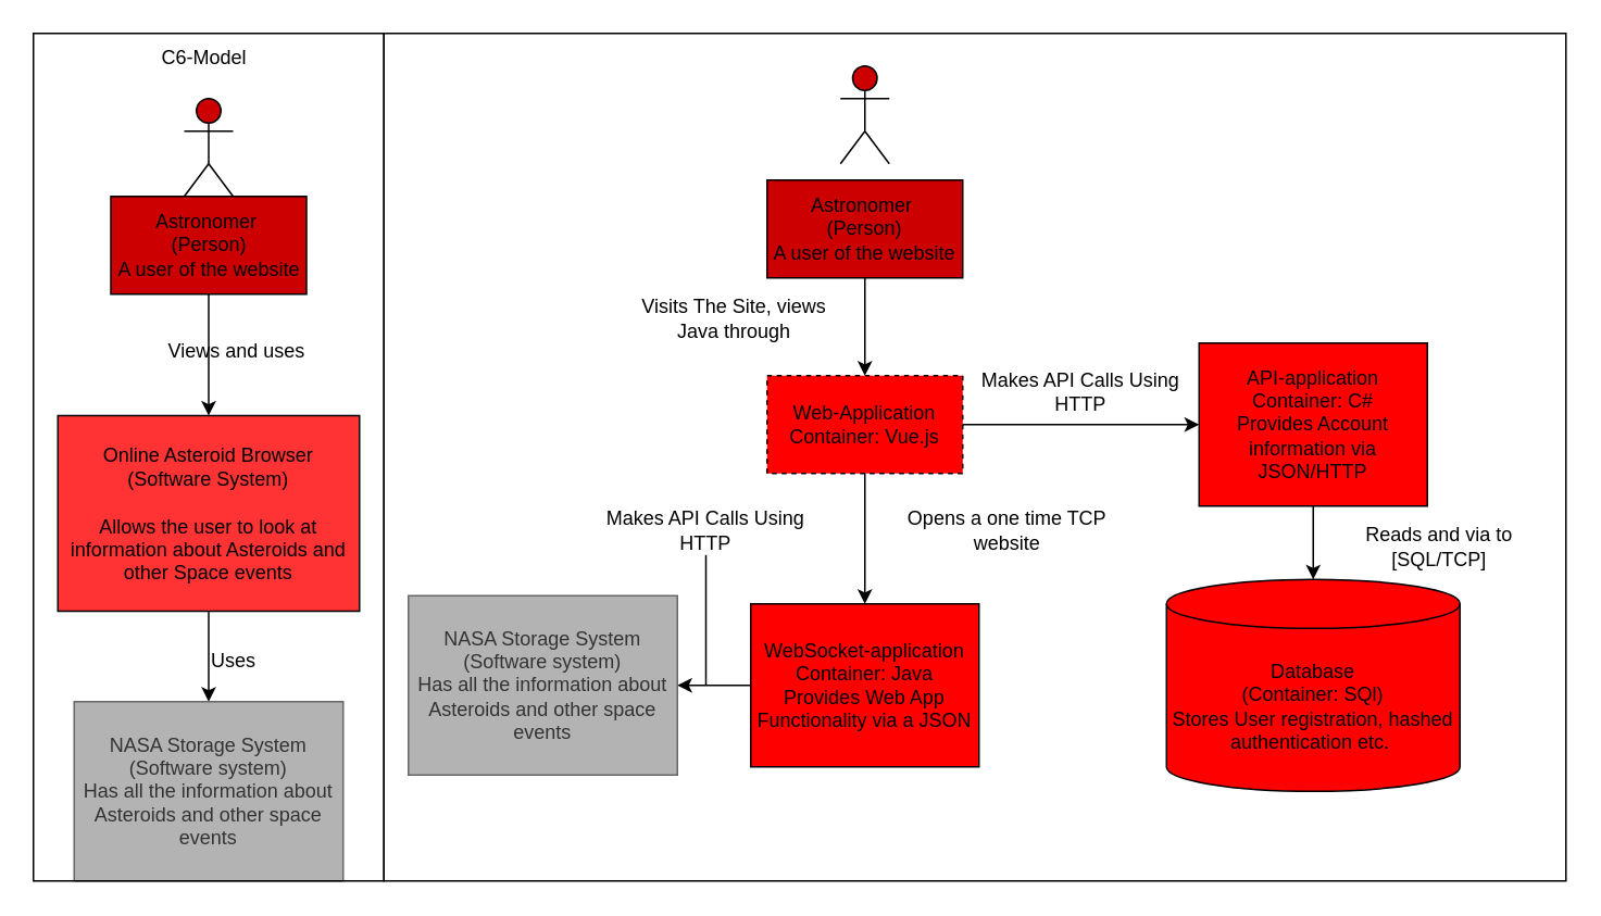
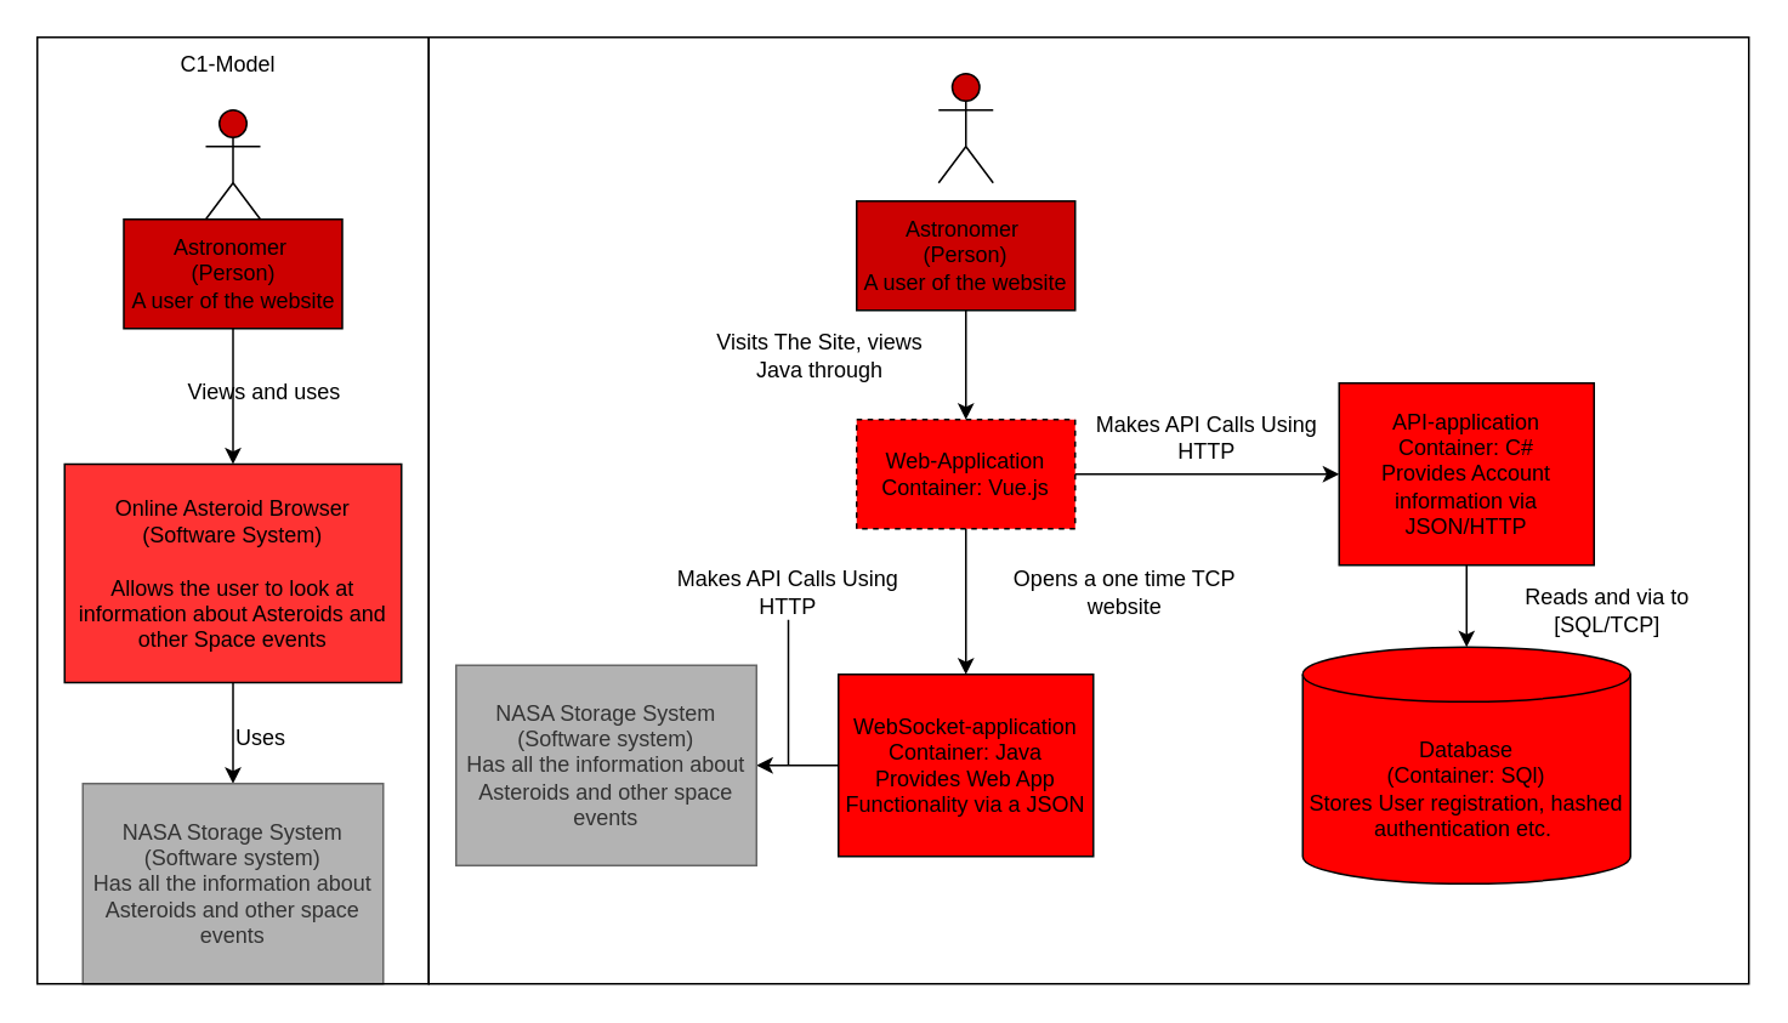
  <mxCell id="0" />
  <mxCell id="1" parent="0" />
  <mxCell id="2" style="edgeStyle=orthogonalEdgeStyle;rounded=0;orthogonalLoop=1;jettySize=auto;html=1;entryX=0.5;entryY=0;entryDx=0;entryDy=0;" parent="1" source="3" target="6" edge="1"><mxGeometry relative="1" as="geometry" /></mxCell>
  <mxCell id="3" value="Astronomer&amp;nbsp;&lt;br&gt;(Person)&lt;br&gt;A user of the website" style="rounded=0;whiteSpace=wrap;html=1;fillColor=#CC0000;" parent="1" vertex="1"><mxGeometry x="67.5" y="120" width="120" height="60" as="geometry" /></mxCell>
  <mxCell id="4" value="" style="shape=umlActor;verticalLabelPosition=bottom;verticalAlign=top;html=1;outlineConnect=0;fillColor=#CC0000;" parent="1" vertex="1"><mxGeometry x="112.5" y="60" width="30" height="60" as="geometry" /></mxCell>
  <mxCell id="5" style="edgeStyle=orthogonalEdgeStyle;rounded=0;orthogonalLoop=1;jettySize=auto;html=1;" parent="1" source="6" target="8" edge="1"><mxGeometry relative="1" as="geometry" /></mxCell>
  <mxCell id="6" value="Online Asteroid Browser&lt;br&gt;(Software System)&lt;br&gt;&lt;br&gt;Allows the user to look at information about Asteroids and other Space events" style="rounded=0;whiteSpace=wrap;html=1;fillColor=#FF3333;" parent="1" vertex="1"><mxGeometry x="35" y="254.5" width="185" height="120" as="geometry" /></mxCell>
  <mxCell id="7" value="Views and uses" style="text;html=1;strokeColor=none;fillColor=none;align=center;verticalAlign=middle;whiteSpace=wrap;rounded=0;" parent="1" vertex="1"><mxGeometry x="95" y="200" width="100" height="30" as="geometry" /></mxCell>
  <mxCell id="8" value="NASA Storage System&lt;br&gt;(Software system)&lt;br&gt;Has all the information about Asteroids and other space events" style="rounded=0;whiteSpace=wrap;html=1;fillColor=#B3B3B3;fontColor=#333333;strokeColor=#666666;" parent="1" vertex="1"><mxGeometry x="45" y="430" width="165" height="110" as="geometry" /></mxCell>
  <mxCell id="9" value="" style="rounded=0;whiteSpace=wrap;html=1;fillColor=none;" parent="1" vertex="1"><mxGeometry x="20" width="215" height="520" as="geometry" y="20" /></mxCell>
- <mxCell id="10" value="C6-Model" style="text;html=1;strokeColor=none;fillColor=none;align=center;verticalAlign=middle;whiteSpace=wrap;rounded=0;" parent="1" vertex="1"><mxGeometry x="95" width="60" height="30" as="geometry" y="20" /></mxCell>
+ <mxCell id="10" value="C1-Model" style="text;html=1;strokeColor=none;fillColor=none;align=center;verticalAlign=middle;whiteSpace=wrap;rounded=0;" parent="1" vertex="1"><mxGeometry x="95" width="60" height="30" as="geometry" y="20" /></mxCell>
  <mxCell id="11" style="edgeStyle=orthogonalEdgeStyle;rounded=0;orthogonalLoop=1;jettySize=auto;html=1;entryX=0.5;entryY=0;entryDx=0;entryDy=0;" parent="1" source="12" target="17" edge="1"><mxGeometry relative="1" as="geometry" /></mxCell>
  <mxCell id="12" value="Astronomer&amp;nbsp;&lt;br&gt;(Person)&lt;br&gt;A user of the website" style="rounded=0;whiteSpace=wrap;html=1;fillColor=#CC0000;" parent="1" vertex="1"><mxGeometry x="470" y="110" width="120" height="60" as="geometry" /></mxCell>
  <mxCell id="13" value="" style="shape=umlActor;verticalLabelPosition=bottom;verticalAlign=top;html=1;outlineConnect=0;fillColor=#CC0000;" parent="1" vertex="1"><mxGeometry x="515" y="40" width="30" height="60" as="geometry" /></mxCell>
  <mxCell id="14" style="edgeStyle=orthogonalEdgeStyle;rounded=0;orthogonalLoop=1;jettySize=auto;html=1;entryX=0.5;entryY=0;entryDx=0;entryDy=0;" parent="1" source="17" target="19" edge="1"><mxGeometry relative="1" as="geometry" /></mxCell>
  <mxCell id="15" style="edgeStyle=orthogonalEdgeStyle;rounded=0;orthogonalLoop=1;jettySize=auto;html=1;exitX=0;exitY=0.5;exitDx=0;exitDy=0;" parent="1" source="19" target="21" edge="1"><mxGeometry relative="1" as="geometry"><mxPoint x="470" y="370" as="targetPoint" /></mxGeometry></mxCell>
  <mxCell id="16" style="edgeStyle=orthogonalEdgeStyle;rounded=0;orthogonalLoop=1;jettySize=auto;html=1;exitX=1;exitY=0.5;exitDx=0;exitDy=0;" edge="1" parent="1" source="17" target="25"><mxGeometry relative="1" as="geometry"><mxPoint x="860" y="270" as="targetPoint" /></mxGeometry></mxCell>
  <mxCell id="17" value="Web-Application&lt;br&gt;Container: Vue.js" style="rounded=0;whiteSpace=wrap;html=1;strokeColor=default;fillColor=#FF0000;dashed=1;" parent="1" vertex="1"><mxGeometry x="470" y="230" width="120" height="60" as="geometry" /></mxCell>
  <mxCell id="18" value="Visits The Site, views Java through" style="text;html=1;strokeColor=none;fillColor=none;align=center;verticalAlign=middle;whiteSpace=wrap;rounded=0;" parent="1" vertex="1"><mxGeometry x="385" y="180" width="130" height="30" as="geometry" /></mxCell>
  <mxCell id="19" value="WebSocket-application&lt;br&gt;Container: Java&lt;br&gt;Provides Web App Functionality via a JSON" style="rounded=0;whiteSpace=wrap;html=1;strokeColor=default;fillColor=#FF0000;" parent="1" vertex="1"><mxGeometry x="460" y="370" width="140" height="100" as="geometry" /></mxCell>
  <mxCell id="20" value="Opens a one time TCP website" style="text;html=1;strokeColor=none;fillColor=none;align=center;verticalAlign=middle;whiteSpace=wrap;rounded=0;" parent="1" vertex="1"><mxGeometry x="545" y="310" width="145" height="30" as="geometry" /></mxCell>
  <mxCell id="21" value="NASA Storage System&lt;br&gt;(Software system)&lt;br&gt;Has all the information about Asteroids and other space events" style="rounded=0;whiteSpace=wrap;html=1;fillColor=#B3B3B3;fontColor=#333333;strokeColor=#666666;" parent="1" vertex="1"><mxGeometry x="250" y="365" width="165" height="110" as="geometry" /></mxCell>
  <mxCell id="22" value="Database&lt;br&gt;(Container: SQl)&lt;br&gt;Stores User registration, hashed authentication etc.&amp;nbsp;" style="shape=cylinder3;whiteSpace=wrap;html=1;boundedLbl=1;backgroundOutline=1;size=15;strokeColor=default;fillColor=#FF0000;" parent="1" vertex="1"><mxGeometry x="715" y="355" width="180" height="130" as="geometry" /></mxCell>
  <mxCell id="23" value="Uses" style="text;html=1;strokeColor=none;fillColor=none;align=center;verticalAlign=middle;whiteSpace=wrap;rounded=0;" vertex="1" parent="1"><mxGeometry x="92.5" y="390" width="100" height="30" as="geometry" /></mxCell>
  <mxCell id="24" style="edgeStyle=orthogonalEdgeStyle;rounded=0;orthogonalLoop=1;jettySize=auto;html=1;entryX=0.5;entryY=0;entryDx=0;entryDy=0;entryPerimeter=0;" edge="1" parent="1" source="25" target="22"><mxGeometry relative="1" as="geometry" /></mxCell>
  <mxCell id="25" value="API-application&lt;br&gt;Container: C#&lt;br&gt;Provides Account information via JSON/HTTP" style="rounded=0;whiteSpace=wrap;html=1;strokeColor=default;fillColor=#FF0000;" vertex="1" parent="1"><mxGeometry x="735" y="210" width="140" height="100" as="geometry" /></mxCell>
  <mxCell id="26" value="Makes API Calls Using HTTP" style="text;html=1;strokeColor=none;fillColor=none;align=center;verticalAlign=middle;whiteSpace=wrap;rounded=0;" vertex="1" parent="1"><mxGeometry x="590" y="224.5" width="145" height="30" as="geometry" /></mxCell>
  <mxCell id="27" style="edgeStyle=orthogonalEdgeStyle;rounded=0;orthogonalLoop=1;jettySize=auto;html=1;endArrow=none;endFill=0;" edge="1" parent="1" source="28"><mxGeometry relative="1" as="geometry"><mxPoint x="432.5" y="420" as="targetPoint" /></mxGeometry></mxCell>
  <mxCell id="28" value="Makes API Calls Using HTTP" style="text;html=1;strokeColor=none;fillColor=none;align=center;verticalAlign=middle;whiteSpace=wrap;rounded=0;" vertex="1" parent="1"><mxGeometry x="360" y="310" width="145" height="30" as="geometry" /></mxCell>
  <mxCell id="29" value="Reads and via to [SQL/TCP]" style="text;html=1;strokeColor=none;fillColor=none;align=center;verticalAlign=middle;whiteSpace=wrap;rounded=0;" vertex="1" parent="1"><mxGeometry x="810" y="320" width="145" height="30" as="geometry" /></mxCell>
  <mxCell id="30" value="" style="rounded=0;whiteSpace=wrap;html=1;fillColor=none;" vertex="1" parent="1"><mxGeometry x="235" width="725" height="520" as="geometry" y="20" /></mxCell>
